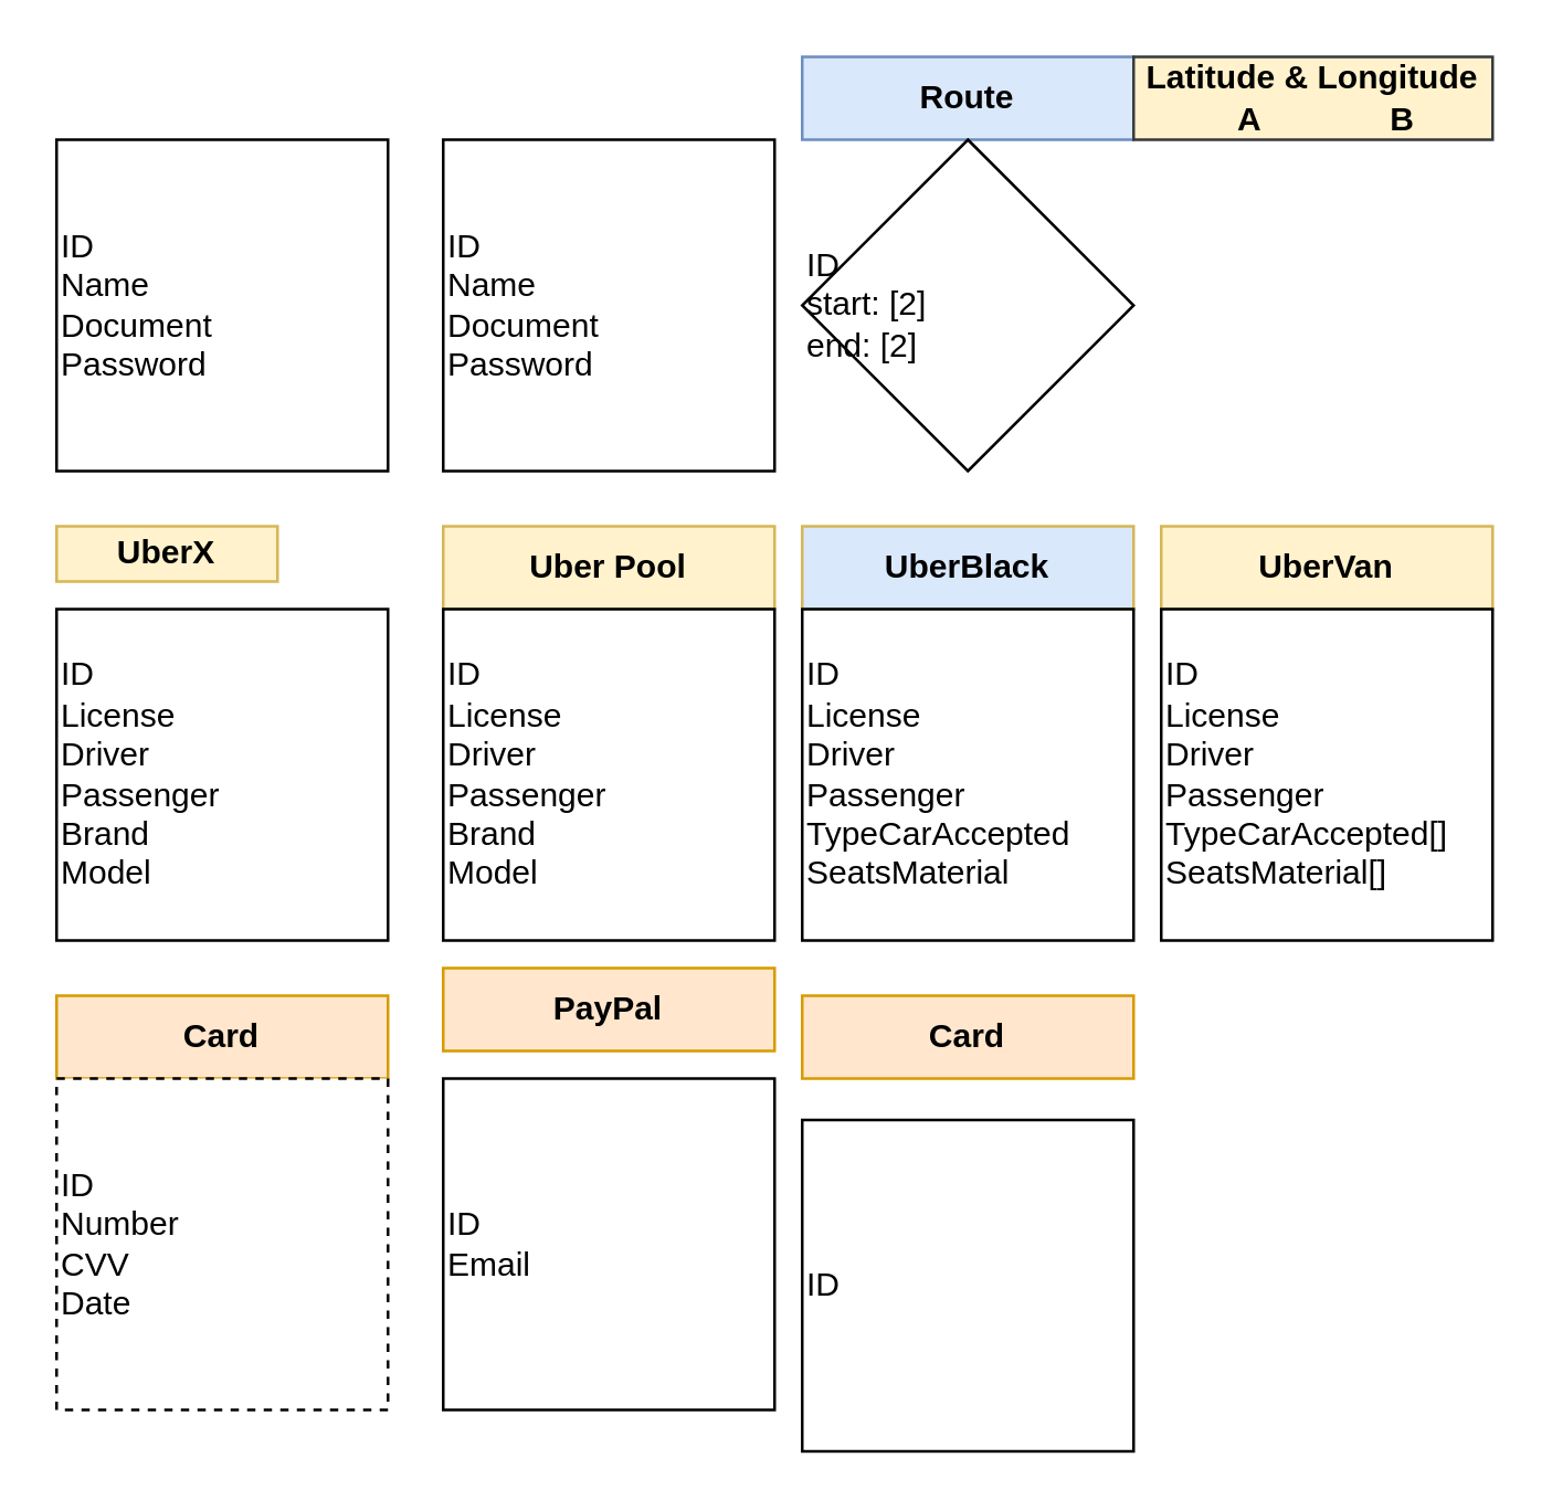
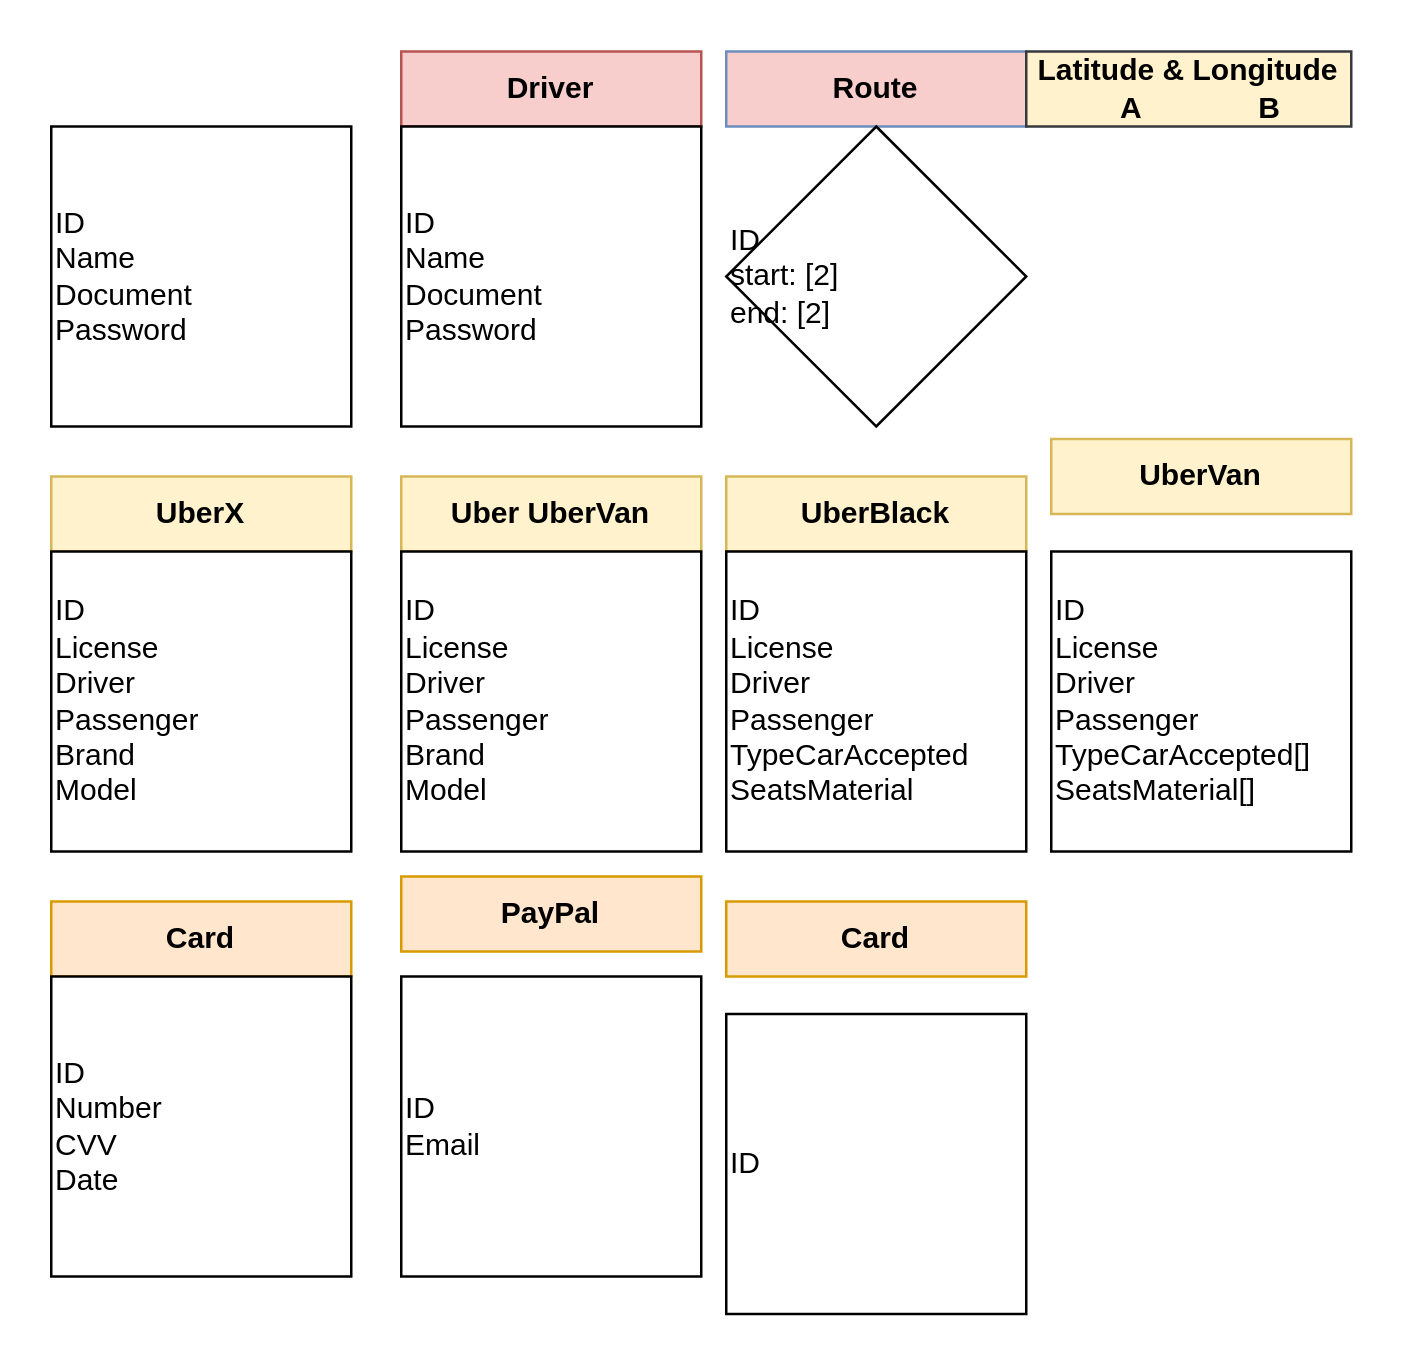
  <mxCell id="0" />
  <mxCell id="1" parent="0" />
  <mxCell id="2" value="ID&lt;br&gt;Name&lt;br&gt;Document&amp;nbsp;&lt;br&gt;Password" style="whiteSpace=wrap;html=1;aspect=fixed;align=left;" parent="1" vertex="1"><mxGeometry x="20" y="50" width="120" height="120" as="geometry" /></mxCell>
+ <mxCell id="3" value="Driver" style="rounded=0;whiteSpace=wrap;html=1;fillColor=#f8cecc;strokeColor=#b85450;fontStyle=1" parent="1" vertex="1"><mxGeometry x="160" y="20" width="120" height="30" as="geometry" /></mxCell>
  <mxCell id="4" value="ID&lt;br&gt;Name&lt;br&gt;Document&lt;br&gt;Password" style="whiteSpace=wrap;html=1;aspect=fixed;align=left;" parent="1" vertex="1"><mxGeometry x="160" y="50" width="120" height="120" as="geometry" /></mxCell>
- <mxCell id="5" value="Route" style="rounded=0;whiteSpace=wrap;html=1;fillColor=#dae8fc;strokeColor=#6c8ebf;fontStyle=1" parent="1" vertex="1"><mxGeometry x="290" y="20" width="120" height="30" as="geometry" /></mxCell>
+ <mxCell id="5" value="Route" style="rounded=0;whiteSpace=wrap;html=1;fillColor=#f8cecc;strokeColor=#6c8ebf;fontStyle=1;" parent="1" vertex="1"><mxGeometry x="290" y="20" width="120" height="30" as="geometry" /></mxCell>
  <mxCell id="6" value="ID&lt;br&gt;start: [2]&lt;br&gt;end: [2]" style="rhombus;whiteSpace=wrap;html=1;aspect=fixed;align=left;" parent="1" vertex="1"><mxGeometry x="290" y="50" width="120" height="120" as="geometry" /></mxCell>
- <mxCell id="7" value="UberX" style="rounded=0;whiteSpace=wrap;html=1;fillColor=#fff2cc;strokeColor=#d6b656;fontStyle=1" parent="1" vertex="1"><mxGeometry x="20" y="190" width="80" height="20" as="geometry" /></mxCell>
+ <mxCell id="7" value="UberX" style="rounded=0;whiteSpace=wrap;html=1;fillColor=#fff2cc;strokeColor=#d6b656;fontStyle=1" parent="1" vertex="1"><mxGeometry x="20" y="190" width="120" height="30" as="geometry" /></mxCell>
  <mxCell id="8" value="ID&lt;br&gt;License&lt;br&gt;Driver&lt;br&gt;Passenger&lt;br&gt;Brand&lt;br&gt;Model" style="whiteSpace=wrap;html=1;aspect=fixed;align=left;" parent="1" vertex="1"><mxGeometry x="20" y="220" width="120" height="120" as="geometry" /></mxCell>
- <mxCell id="9" value="Uber Pool" style="rounded=0;whiteSpace=wrap;html=1;align=center;fillColor=#fff2cc;strokeColor=#d6b656;fontStyle=1" parent="1" vertex="1"><mxGeometry x="160" y="190" width="120" height="30" as="geometry" /></mxCell>
+ <mxCell id="9" value="Uber UberVan" style="rounded=0;whiteSpace=wrap;html=1;align=center;fillColor=#fff2cc;strokeColor=#d6b656;fontStyle=1" parent="1" vertex="1"><mxGeometry x="160" y="190" width="120" height="30" as="geometry" /></mxCell>
  <mxCell id="10" value="ID&lt;br&gt;License&lt;br&gt;Driver&lt;br&gt;Passenger&lt;br&gt;Brand&lt;br&gt;Model" style="whiteSpace=wrap;html=1;aspect=fixed;align=left;" parent="1" vertex="1"><mxGeometry x="160" y="220" width="120" height="120" as="geometry" /></mxCell>
- <mxCell id="11" value="UberBlack" style="rounded=0;whiteSpace=wrap;html=1;align=center;fillColor=#dae8fc;strokeColor=#d6b656;fontStyle=1;" parent="1" vertex="1"><mxGeometry x="290" y="190" width="120" height="30" as="geometry" /></mxCell>
+ <mxCell id="11" value="UberBlack" style="rounded=0;whiteSpace=wrap;html=1;align=center;fillColor=#fff2cc;strokeColor=#d6b656;fontStyle=1" parent="1" vertex="1"><mxGeometry x="290" y="190" width="120" height="30" as="geometry" /></mxCell>
  <mxCell id="12" value="ID&lt;br&gt;License&lt;br&gt;Driver&lt;br&gt;Passenger&lt;br&gt;TypeCarAccepted&lt;br&gt;SeatsMaterial" style="whiteSpace=wrap;html=1;aspect=fixed;align=left;" parent="1" vertex="1"><mxGeometry x="290" y="220" width="120" height="120" as="geometry" /></mxCell>
- <mxCell id="13" value="UberVan" style="rounded=0;whiteSpace=wrap;html=1;align=center;fillColor=#fff2cc;strokeColor=#d6b656;fontStyle=1" parent="1" vertex="1"><mxGeometry x="420" y="190" width="120" height="30" as="geometry" /></mxCell>
+ <mxCell id="13" value="UberVan" style="rounded=0;whiteSpace=wrap;html=1;align=center;fillColor=#fff2cc;strokeColor=#d6b656;fontStyle=1" parent="1" vertex="1"><mxGeometry x="420" y="175" width="120" height="30" as="geometry" /></mxCell>
  <mxCell id="14" value="ID&lt;br&gt;License&lt;br&gt;Driver&lt;br&gt;Passenger&lt;br&gt;TypeCarAccepted[]&lt;br&gt;SeatsMaterial[]" style="whiteSpace=wrap;html=1;aspect=fixed;align=left;" parent="1" vertex="1"><mxGeometry x="420" y="220" width="120" height="120" as="geometry" /></mxCell>
  <mxCell id="15" value="Card" style="rounded=0;whiteSpace=wrap;html=1;align=center;fillColor=#ffe6cc;strokeColor=#d79b00;fontStyle=1" parent="1" vertex="1"><mxGeometry x="20" y="360" width="120" height="30" as="geometry" /></mxCell>
- <mxCell id="16" value="ID&lt;br&gt;Number&lt;br&gt;CVV&lt;br&gt;Date" style="whiteSpace=wrap;html=1;aspect=fixed;align=left;dashed=1;" parent="1" vertex="1"><mxGeometry x="20" y="390" width="120" height="120" as="geometry" /></mxCell>
+ <mxCell id="16" value="ID&lt;br&gt;Number&lt;br&gt;CVV&lt;br&gt;Date" style="whiteSpace=wrap;html=1;aspect=fixed;align=left;" parent="1" vertex="1"><mxGeometry x="20" y="390" width="120" height="120" as="geometry" /></mxCell>
  <mxCell id="17" value="PayPal" style="rounded=0;whiteSpace=wrap;html=1;align=center;fillColor=#ffe6cc;strokeColor=#d79b00;fontStyle=1" parent="1" vertex="1"><mxGeometry x="160" y="350" width="120" height="30" as="geometry" /></mxCell>
  <mxCell id="18" value="ID&lt;br&gt;Email" style="whiteSpace=wrap;html=1;aspect=fixed;align=left;" parent="1" vertex="1"><mxGeometry x="160" y="390" width="120" height="120" as="geometry" /></mxCell>
  <mxCell id="19" value="Card" style="rounded=0;whiteSpace=wrap;html=1;align=center;fillColor=#ffe6cc;strokeColor=#d79b00;fontStyle=1" parent="1" vertex="1"><mxGeometry x="290" y="360" width="120" height="30" as="geometry" /></mxCell>
  <mxCell id="20" value="ID" style="rounded=0;whiteSpace=wrap;html=1;align=left;" parent="1" vertex="1"><mxGeometry x="290" y="405" width="120" height="120" as="geometry" /></mxCell>
  <mxCell id="21" value="Latitude &amp;amp; Longitude&lt;br&gt;&amp;nbsp; &amp;nbsp;A&amp;nbsp; &amp;nbsp; &amp;nbsp; &amp;nbsp; &amp;nbsp; &amp;nbsp; &amp;nbsp; B" style="rounded=0;whiteSpace=wrap;html=1;align=center;fillColor=#fff2cc;strokeColor=#36393d;fontStyle=1;" parent="1" vertex="1"><mxGeometry x="410" y="20" width="130" height="30" as="geometry" /></mxCell>
